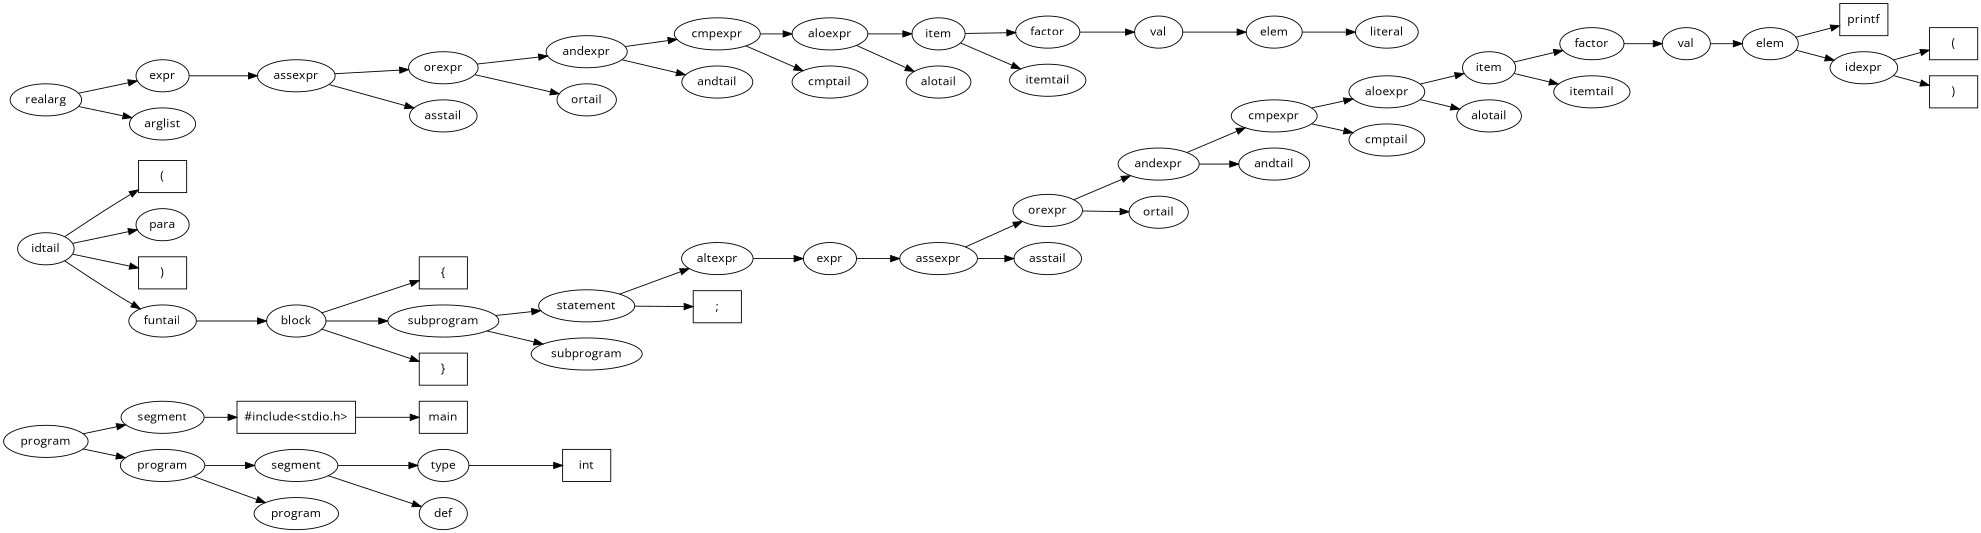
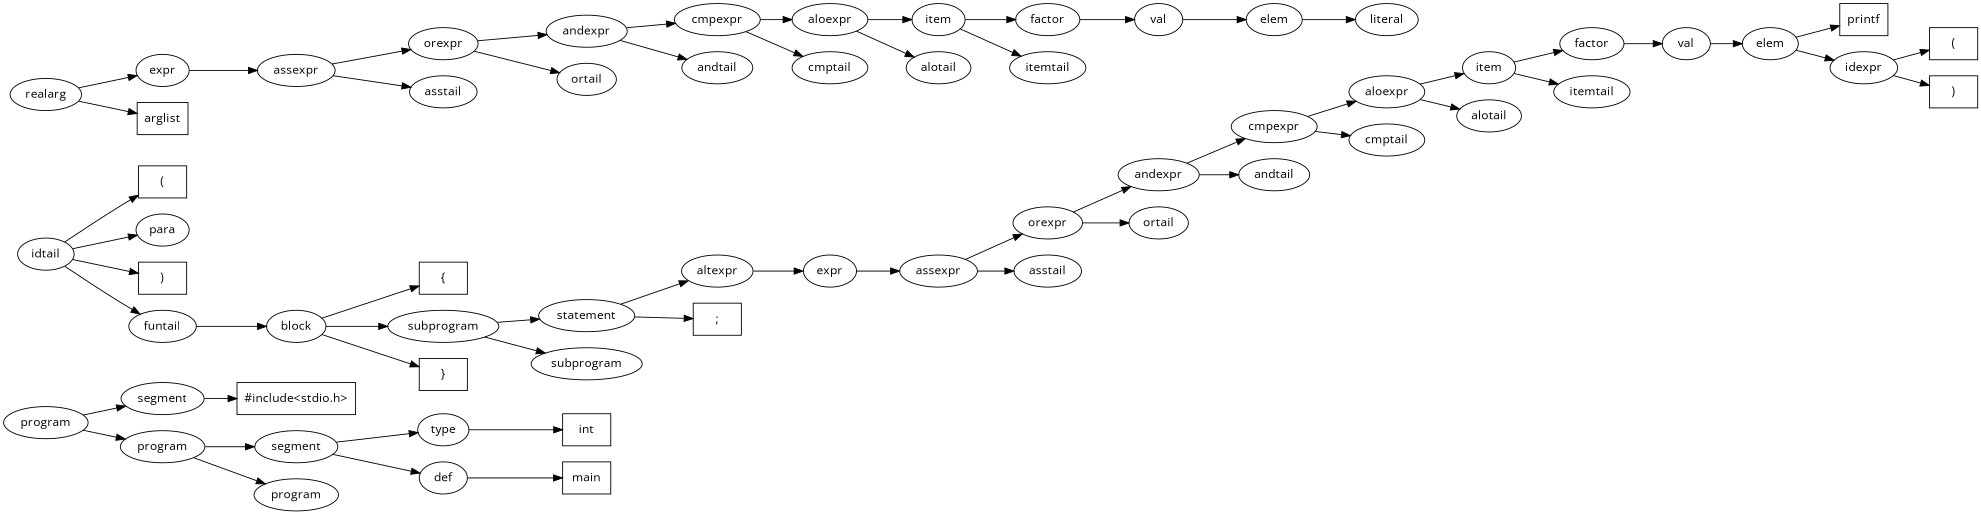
  digraph {
    fontname="Open Sans"
    rankdir=LR
    node [fontname="Open Sans" shape=ellipse]
    edge [fontname="Open Sans"]
    n1 [label=program]
    n2 [label=segment]
    n3 [label=program]
    n4 [label="#include<stdio.h>" shape=box]
    n5 [label=segment]
    n6 [label=program]
    n7 [label=type]
    n8 [label=def]
    n9 [label=int shape=box]
    n10 [label=main shape=box]
    n11 [label=idtail]
    n12 [label="(" shape=box]
    n13 [label=para]
    n14 [label=")" shape=box]
    n15 [label=funtail]
    n16 [label=block]
    n17 [label="{" shape=box]
    n18 [label=subprogram]
    n19 [label="}" shape=box]
    n20 [label=statement]
    n21 [label=subprogram]
    n22 [label=altexpr]
    n23 [label=";" shape=box]
    n24 [label=expr]
    n25 [label=assexpr]
    n26 [label=orexpr]
    n27 [label=asstail]
    n28 [label=andexpr]
    n29 [label=ortail]
    n30 [label=cmpexpr]
    n31 [label=andtail]
    n32 [label=aloexpr]
    n33 [label=cmptail]
    n34 [label=item]
    n35 [label=alotail]
    n36 [label=factor]
    n37 [label=itemtail]
    n38 [label=val]
    n39 [label=elem]
    n40 [label=printf shape=box]
    n41 [label=idexpr]
    n42 [label="(" shape=box]
    n43 [label=")" shape=box]
    n44 [label=realarg]
    n45 [label=expr]
-   n46 [label=arglist]
+   n46 [label=arglist shape=box]
    n47 [label=assexpr]
    n48 [label=orexpr]
    n49 [label=asstail]
    n50 [label=andexpr]
    n51 [label=ortail]
    n52 [label=cmpexpr]
    n53 [label=andtail]
    n54 [label=aloexpr]
    n55 [label=cmptail]
    n56 [label=item]
    n57 [label=alotail]
    n58 [label=factor]
    n59 [label=itemtail]
    n60 [label=val]
    n61 [label=elem]
    n62 [label=literal]
    n1 -> n2
    n1 -> n3
    n2 -> n4
    n3 -> n5
    n3 -> n6
    n5 -> n7
    n5 -> n8
    n7 -> n9
-   n4 -> n10
+   n8 -> n10
    n11 -> n12
    n11 -> n13
    n11 -> n14
    n11 -> n15
    n15 -> n16
    n16 -> n17
    n16 -> n18
    n16 -> n19
    n18 -> n20
    n18 -> n21
    n20 -> n22
    n20 -> n23
    n22 -> n24
    n24 -> n25
    n25 -> n26
    n25 -> n27
    n26 -> n28
    n26 -> n29
    n28 -> n30
    n28 -> n31
    n30 -> n32
    n30 -> n33
    n32 -> n34
    n32 -> n35
    n34 -> n36
    n34 -> n37
    n36 -> n38
    n38 -> n39
    n39 -> n40
    n39 -> n41
    n41 -> n42
    n41 -> n43
    n44 -> n45
    n44 -> n46
    n45 -> n47
    n47 -> n48
    n47 -> n49
    n48 -> n50
    n48 -> n51
    n50 -> n52
    n50 -> n53
    n52 -> n54
    n52 -> n55
    n54 -> n56
    n54 -> n57
    n56 -> n58
    n56 -> n59
    n58 -> n60
    n60 -> n61
    n61 -> n62
  }
